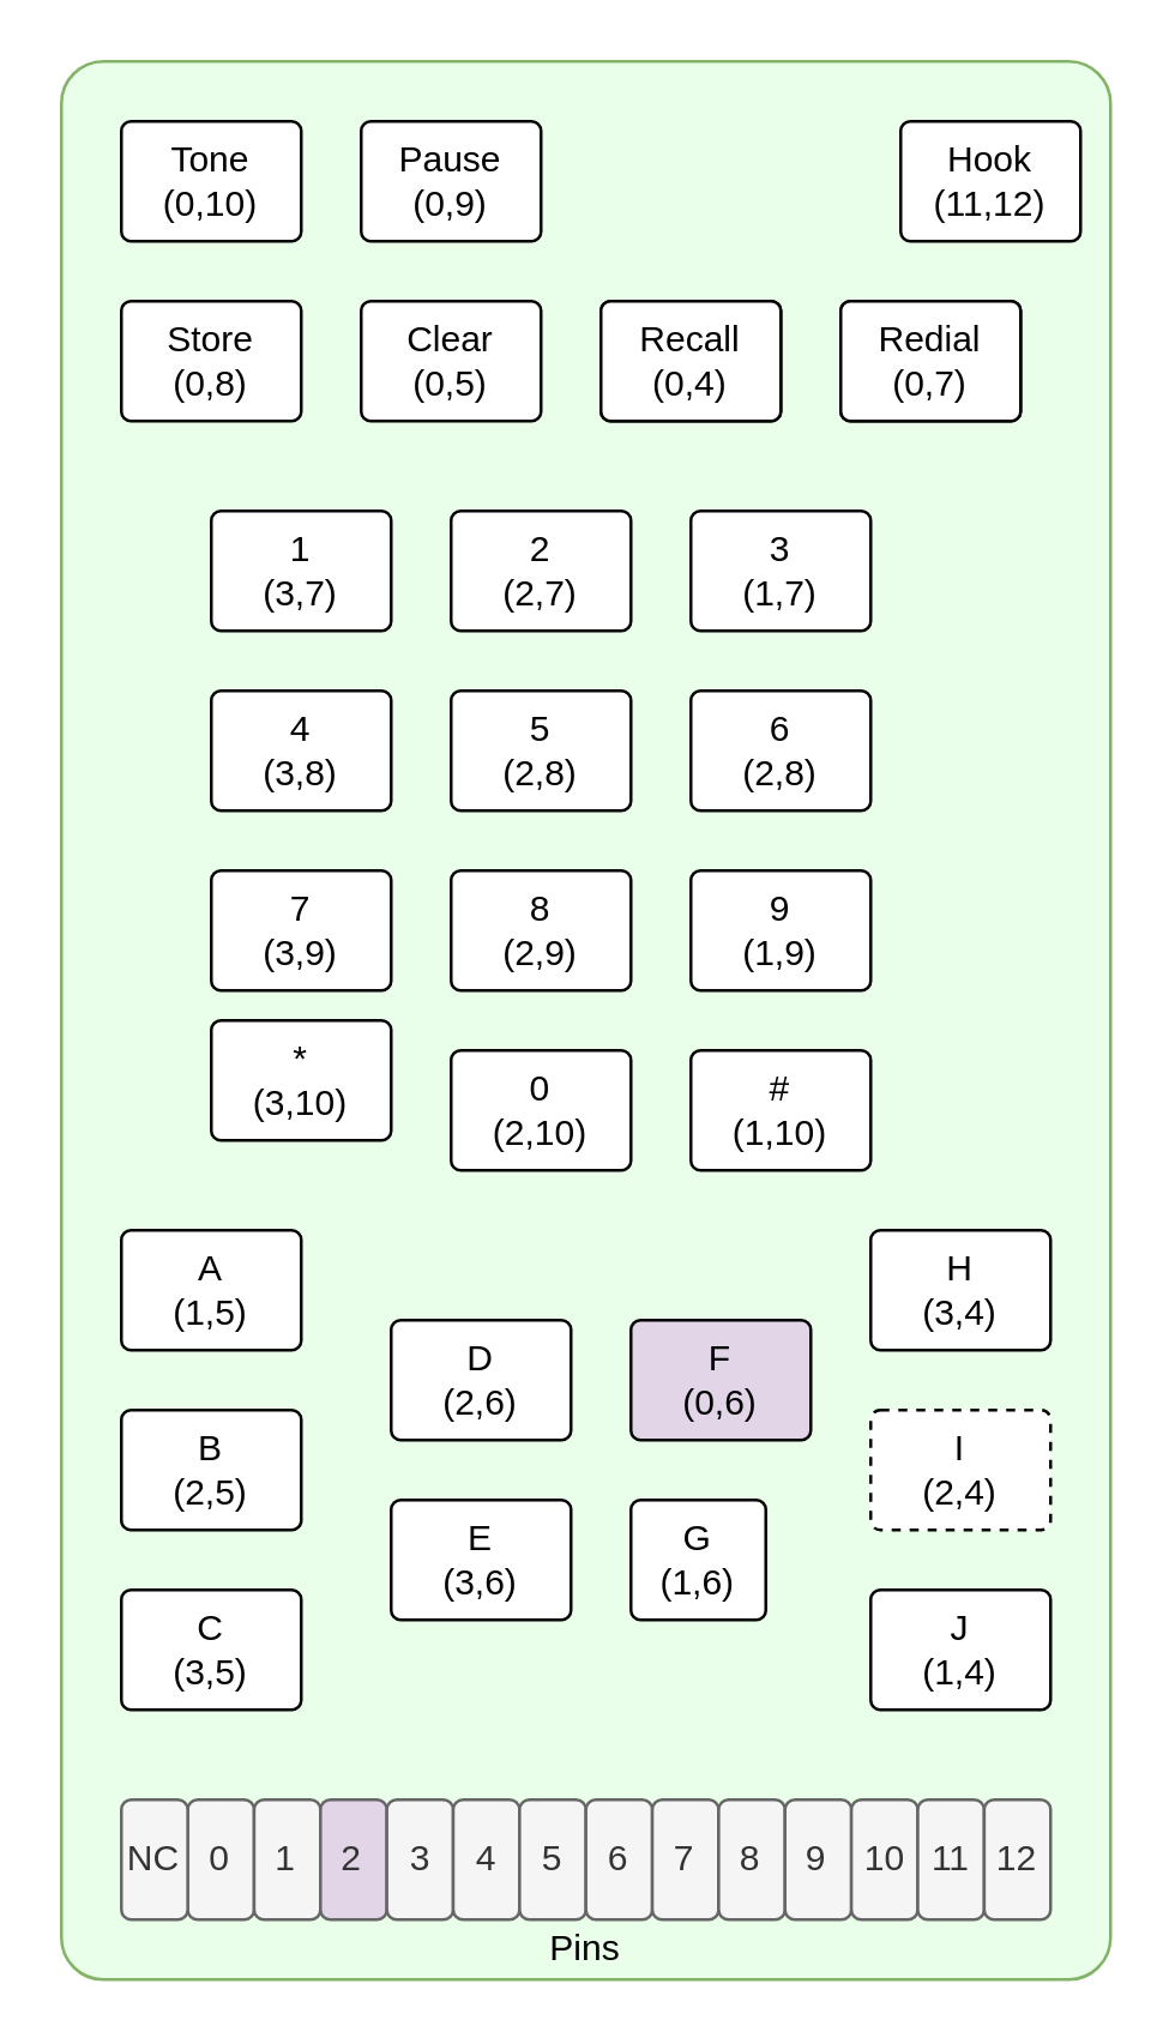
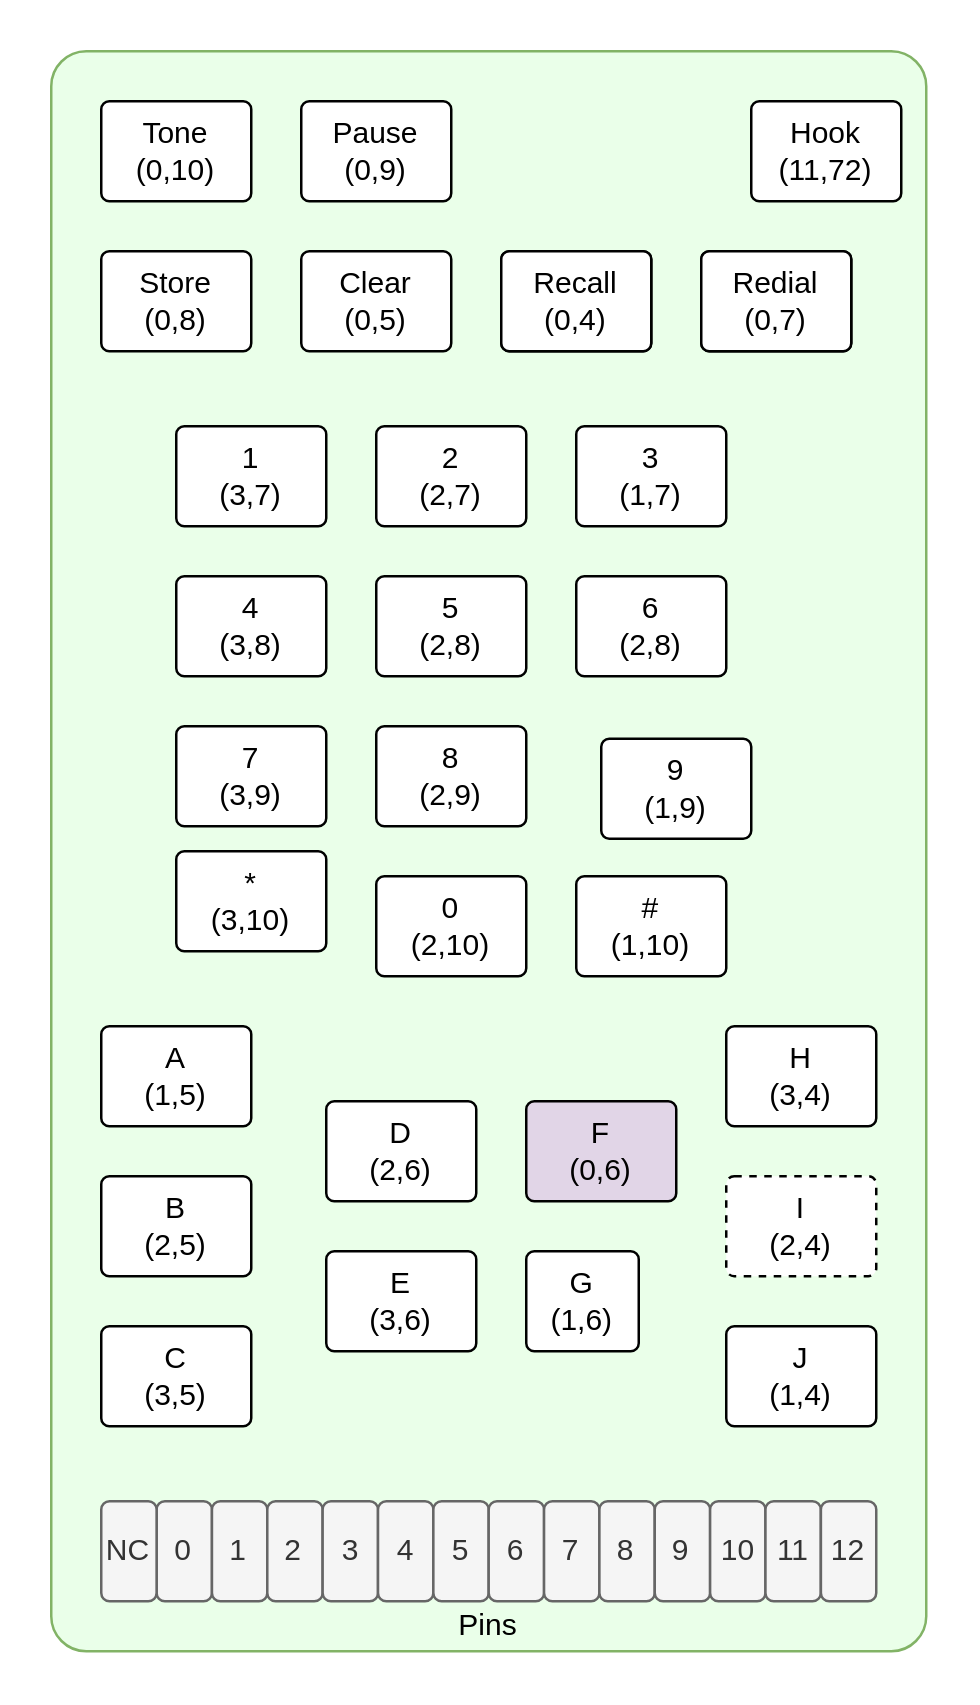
  <mxCell id="0" />
  <mxCell id="1" parent="0" />
  <mxCell id="2" value="" style="rounded=1;whiteSpace=wrap;html=1;arcSize=4;strokeColor=#82b366;fillColor=#EAFFE9;" vertex="1" parent="1"><mxGeometry x="20" y="20" width="350" height="640" as="geometry" /></mxCell>
  <mxCell id="3" value="Tone&lt;br&gt;(0,10)" style="rounded=1;whiteSpace=wrap;html=1;arcSize=8;" vertex="1" parent="1"><mxGeometry x="40" y="40" width="60" height="40" as="geometry" /></mxCell>
  <mxCell id="4" value="Pause&lt;br&gt;(0,9)" style="rounded=1;whiteSpace=wrap;html=1;arcSize=8;" vertex="1" parent="1"><mxGeometry x="120" y="40" width="60" height="40" as="geometry" /></mxCell>
  <mxCell id="5" value="Clear&lt;br&gt;(0,5)" style="rounded=1;whiteSpace=wrap;html=1;arcSize=8;" vertex="1" parent="1"><mxGeometry x="120" y="100" width="60" height="40" as="geometry" /></mxCell>
  <mxCell id="6" value="Store&lt;br&gt;(0,8)" style="rounded=1;whiteSpace=wrap;html=1;arcSize=8;" vertex="1" parent="1"><mxGeometry x="40" y="100" width="60" height="40" as="geometry" /></mxCell>
  <mxCell id="7" value="Redial&lt;br&gt;(0,7)" style="rounded=1;whiteSpace=wrap;html=1;arcSize=8;" vertex="1" parent="1"><mxGeometry x="280" y="100" width="60" height="40" as="geometry" /></mxCell>
  <mxCell id="8" value="Recall&lt;br&gt;(0,4)" style="rounded=1;whiteSpace=wrap;html=1;arcSize=8;" vertex="1" parent="1"><mxGeometry x="200" y="100" width="60" height="40" as="geometry" /></mxCell>
  <mxCell id="9" value="Redial&lt;br&gt;(0,7)" style="rounded=1;whiteSpace=wrap;html=1;arcSize=8;" vertex="1" parent="1"><mxGeometry x="280" y="100" width="60" height="40" as="geometry" /></mxCell>
  <mxCell id="10" value="Recall&lt;br&gt;(0,4)" style="rounded=1;whiteSpace=wrap;html=1;arcSize=8;" vertex="1" parent="1"><mxGeometry x="200" y="100" width="60" height="40" as="geometry" /></mxCell>
  <mxCell id="11" value="3&lt;br&gt;(1,7)" style="rounded=1;whiteSpace=wrap;html=1;arcSize=8;" vertex="1" parent="1"><mxGeometry x="230" y="170" width="60" height="40" as="geometry" /></mxCell>
  <mxCell id="12" value="2&lt;br&gt;(2,7)" style="rounded=1;whiteSpace=wrap;html=1;arcSize=8;" vertex="1" parent="1"><mxGeometry x="150" y="170" width="60" height="40" as="geometry" /></mxCell>
  <mxCell id="13" value="1&lt;br&gt;(3,7)" style="rounded=1;whiteSpace=wrap;html=1;arcSize=8;" vertex="1" parent="1"><mxGeometry x="70" y="170" width="60" height="40" as="geometry" /></mxCell>
  <mxCell id="14" value="6&lt;br&gt;(2,8)" style="rounded=1;whiteSpace=wrap;html=1;arcSize=8;" vertex="1" parent="1"><mxGeometry x="230" y="230" width="60" height="40" as="geometry" /></mxCell>
  <mxCell id="15" value="5&lt;br&gt;(2,8)" style="rounded=1;whiteSpace=wrap;html=1;arcSize=8;" vertex="1" parent="1"><mxGeometry x="150" y="230" width="60" height="40" as="geometry" /></mxCell>
  <mxCell id="16" value="4&lt;br&gt;(3,8)" style="rounded=1;whiteSpace=wrap;html=1;arcSize=8;" vertex="1" parent="1"><mxGeometry x="70" y="230" width="60" height="40" as="geometry" /></mxCell>
- <mxCell id="17" value="9&lt;br&gt;(1,9)" style="rounded=1;whiteSpace=wrap;html=1;arcSize=8;" vertex="1" parent="1"><mxGeometry x="230" y="290" width="60" height="40" as="geometry" /></mxCell>
+ <mxCell id="17" value="9&lt;br&gt;(1,9)" style="rounded=1;whiteSpace=wrap;html=1;arcSize=8;" vertex="1" parent="1"><mxGeometry x="240" y="295" width="60" height="40" as="geometry" /></mxCell>
  <mxCell id="18" value="8&lt;br&gt;(2,9)" style="rounded=1;whiteSpace=wrap;html=1;arcSize=8;" vertex="1" parent="1"><mxGeometry x="150" y="290" width="60" height="40" as="geometry" /></mxCell>
  <mxCell id="19" value="7&lt;br&gt;(3,9)" style="rounded=1;whiteSpace=wrap;html=1;arcSize=8;" vertex="1" parent="1"><mxGeometry x="70" y="290" width="60" height="40" as="geometry" /></mxCell>
  <mxCell id="20" value="#&lt;br&gt;(1,10)" style="rounded=1;whiteSpace=wrap;html=1;arcSize=8;" vertex="1" parent="1"><mxGeometry x="230" y="350" width="60" height="40" as="geometry" /></mxCell>
  <mxCell id="21" value="0&lt;br&gt;(2,10)" style="rounded=1;whiteSpace=wrap;html=1;arcSize=8;" vertex="1" parent="1"><mxGeometry x="150" y="350" width="60" height="40" as="geometry" /></mxCell>
  <mxCell id="22" value="*&lt;br&gt;(3,10)" style="rounded=1;whiteSpace=wrap;html=1;arcSize=8;" vertex="1" parent="1"><mxGeometry x="70" y="340" width="60" height="40" as="geometry" /></mxCell>
- <mxCell id="23" value="Hook&lt;br&gt;(11,12)" style="rounded=1;whiteSpace=wrap;html=1;arcSize=8;" vertex="1" parent="1"><mxGeometry x="300" y="40" width="60" height="40" as="geometry" /></mxCell>
+ <mxCell id="23" value="Hook&lt;br&gt;(11,72)" style="rounded=1;whiteSpace=wrap;html=1;arcSize=8;" vertex="1" parent="1"><mxGeometry x="300" y="40" width="60" height="40" as="geometry" /></mxCell>
  <mxCell id="24" value="A&lt;br&gt;(1,5)" style="rounded=1;whiteSpace=wrap;html=1;arcSize=8;" vertex="1" parent="1"><mxGeometry x="40" y="410" width="60" height="40" as="geometry" /></mxCell>
  <mxCell id="25" value="B&lt;br&gt;(2,5)" style="rounded=1;whiteSpace=wrap;html=1;arcSize=8;" vertex="1" parent="1"><mxGeometry x="40" y="470" width="60" height="40" as="geometry" /></mxCell>
  <mxCell id="26" value="C&lt;br&gt;(3,5)" style="rounded=1;whiteSpace=wrap;html=1;arcSize=8;" vertex="1" parent="1"><mxGeometry x="40" y="530" width="60" height="40" as="geometry" /></mxCell>
  <mxCell id="27" value="D&lt;br&gt;(2,6)" style="rounded=1;whiteSpace=wrap;html=1;arcSize=8;" vertex="1" parent="1"><mxGeometry x="130" y="440" width="60" height="40" as="geometry" /></mxCell>
  <mxCell id="28" value="E&lt;br&gt;(3,6)" style="rounded=1;whiteSpace=wrap;html=1;arcSize=8;" vertex="1" parent="1"><mxGeometry x="130" y="500" width="60" height="40" as="geometry" /></mxCell>
  <mxCell id="29" value="F&lt;br&gt;(0,6)" style="rounded=1;whiteSpace=wrap;html=1;arcSize=8;fillColor=#e1d5e7;" vertex="1" parent="1"><mxGeometry x="210" y="440" width="60" height="40" as="geometry" /></mxCell>
  <mxCell id="30" value="G&lt;br&gt;(1,6)" style="rounded=1;whiteSpace=wrap;html=1;arcSize=8;" vertex="1" parent="1"><mxGeometry x="210" y="500" width="45" height="40" as="geometry" /></mxCell>
  <mxCell id="31" value="H&lt;br&gt;(3,4)" style="rounded=1;whiteSpace=wrap;html=1;arcSize=8;" vertex="1" parent="1"><mxGeometry x="290" y="410" width="60" height="40" as="geometry" /></mxCell>
  <mxCell id="32" value="I&lt;br&gt;(2,4)" style="rounded=1;whiteSpace=wrap;html=1;arcSize=8;dashed=1;" vertex="1" parent="1"><mxGeometry x="290" y="470" width="60" height="40" as="geometry" /></mxCell>
  <mxCell id="33" value="J&lt;br&gt;(1,4)" style="rounded=1;whiteSpace=wrap;html=1;arcSize=8;" vertex="1" parent="1"><mxGeometry x="290" y="530" width="60" height="40" as="geometry" /></mxCell>
  <mxCell id="34" value="0" style="rounded=1;whiteSpace=wrap;html=1;imageWidth=30;fillColor=#f5f5f5;strokeColor=#666666;fontColor=#333333;" vertex="1" parent="1"><mxGeometry x="62.14" y="600" width="22.143" height="40" as="geometry" /></mxCell>
  <mxCell id="35" value="1" style="rounded=1;whiteSpace=wrap;html=1;imageWidth=30;fillColor=#f5f5f5;strokeColor=#666666;fontColor=#333333;" vertex="1" parent="1"><mxGeometry x="84.28" y="600" width="22.143" height="40" as="geometry" /></mxCell>
- <mxCell id="36" value="2" style="rounded=1;whiteSpace=wrap;html=1;imageWidth=30;fillColor=#e1d5e7;strokeColor=#666666;fontColor=#333333;" vertex="1" parent="1"><mxGeometry x="106.42" y="600" width="22.143" height="40" as="geometry" /></mxCell>
+ <mxCell id="36" value="2" style="rounded=1;whiteSpace=wrap;html=1;imageWidth=30;fillColor=#f5f5f5;strokeColor=#666666;fontColor=#333333;" vertex="1" parent="1"><mxGeometry x="106.42" y="600" width="22.143" height="40" as="geometry" /></mxCell>
  <mxCell id="37" value="3" style="rounded=1;whiteSpace=wrap;html=1;imageWidth=30;fillColor=#f5f5f5;strokeColor=#666666;fontColor=#333333;" vertex="1" parent="1"><mxGeometry x="128.56" y="600" width="22.143" height="40" as="geometry" /></mxCell>
  <mxCell id="38" value="4" style="rounded=1;whiteSpace=wrap;html=1;imageWidth=30;fillColor=#f5f5f5;strokeColor=#666666;fontColor=#333333;" vertex="1" parent="1"><mxGeometry x="150.7" y="600" width="22.143" height="40" as="geometry" /></mxCell>
  <mxCell id="39" value="5" style="rounded=1;whiteSpace=wrap;html=1;imageWidth=30;fillColor=#f5f5f5;strokeColor=#666666;fontColor=#333333;" vertex="1" parent="1"><mxGeometry x="172.84" y="600" width="22.143" height="40" as="geometry" /></mxCell>
  <mxCell id="40" value="6" style="rounded=1;whiteSpace=wrap;html=1;imageWidth=30;fillColor=#f5f5f5;strokeColor=#666666;fontColor=#333333;" vertex="1" parent="1"><mxGeometry x="194.98" y="600" width="22.143" height="40" as="geometry" /></mxCell>
  <mxCell id="41" value="7" style="rounded=1;whiteSpace=wrap;html=1;imageWidth=30;fillColor=#f5f5f5;strokeColor=#666666;fontColor=#333333;" vertex="1" parent="1"><mxGeometry x="217.12" y="600" width="22.143" height="40" as="geometry" /></mxCell>
  <mxCell id="42" value="8" style="rounded=1;whiteSpace=wrap;html=1;imageWidth=30;fillColor=#f5f5f5;strokeColor=#666666;fontColor=#333333;" vertex="1" parent="1"><mxGeometry x="239.26" y="600" width="22.143" height="40" as="geometry" /></mxCell>
  <mxCell id="43" value="9" style="rounded=1;whiteSpace=wrap;html=1;imageWidth=30;fillColor=#f5f5f5;strokeColor=#666666;fontColor=#333333;" vertex="1" parent="1"><mxGeometry x="261.4" y="600" width="22.143" height="40" as="geometry" /></mxCell>
  <mxCell id="44" value="10" style="rounded=1;whiteSpace=wrap;html=1;imageWidth=30;fillColor=#f5f5f5;strokeColor=#666666;fontColor=#333333;" vertex="1" parent="1"><mxGeometry x="283.54" y="600" width="22.143" height="40" as="geometry" /></mxCell>
  <mxCell id="45" value="11" style="rounded=1;whiteSpace=wrap;html=1;imageWidth=30;fillColor=#f5f5f5;strokeColor=#666666;fontColor=#333333;" vertex="1" parent="1"><mxGeometry x="305.68" y="600" width="22.143" height="40" as="geometry" /></mxCell>
  <mxCell id="46" value="12" style="rounded=1;whiteSpace=wrap;html=1;imageWidth=30;fillColor=#f5f5f5;strokeColor=#666666;fontColor=#333333;" vertex="1" parent="1"><mxGeometry x="327.86" y="600" width="22.143" height="40" as="geometry" /></mxCell>
  <mxCell id="47" value="NC" style="rounded=1;whiteSpace=wrap;html=1;imageWidth=30;fillColor=#f5f5f5;strokeColor=#666666;fontColor=#333333;" vertex="1" parent="1"><mxGeometry x="40" y="600" width="22.143" height="40" as="geometry" /></mxCell>
  <mxCell id="48" value="Pins" style="text;html=1;strokeColor=none;fillColor=none;align=center;verticalAlign=middle;whiteSpace=wrap;rounded=0;" vertex="1" parent="1"><mxGeometry x="175" y="640" width="40" height="20" as="geometry" /></mxCell>
